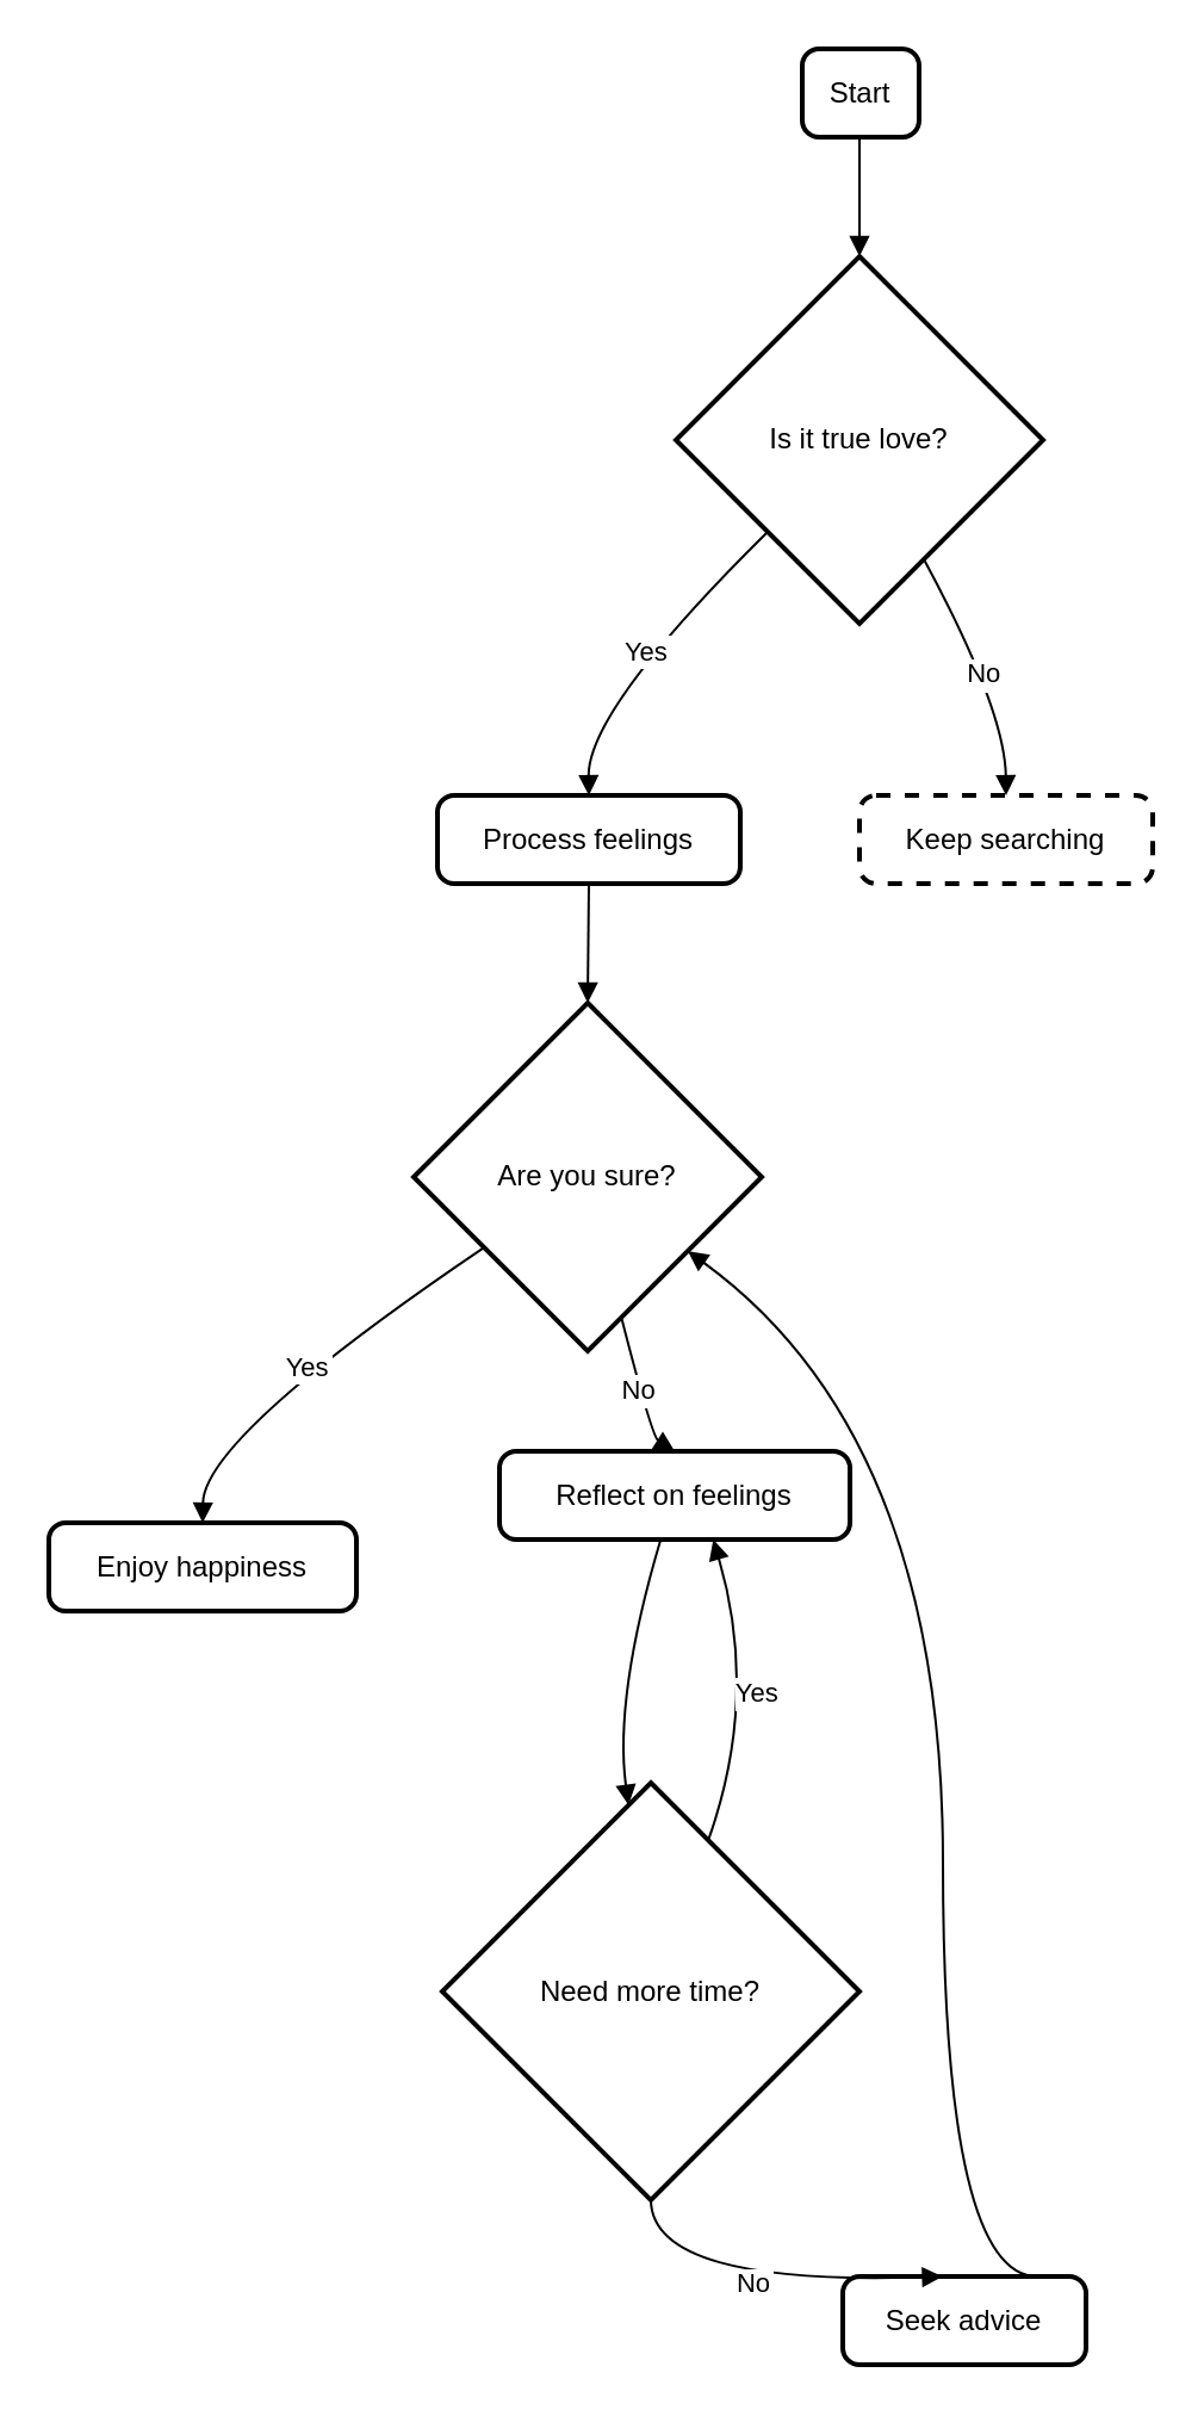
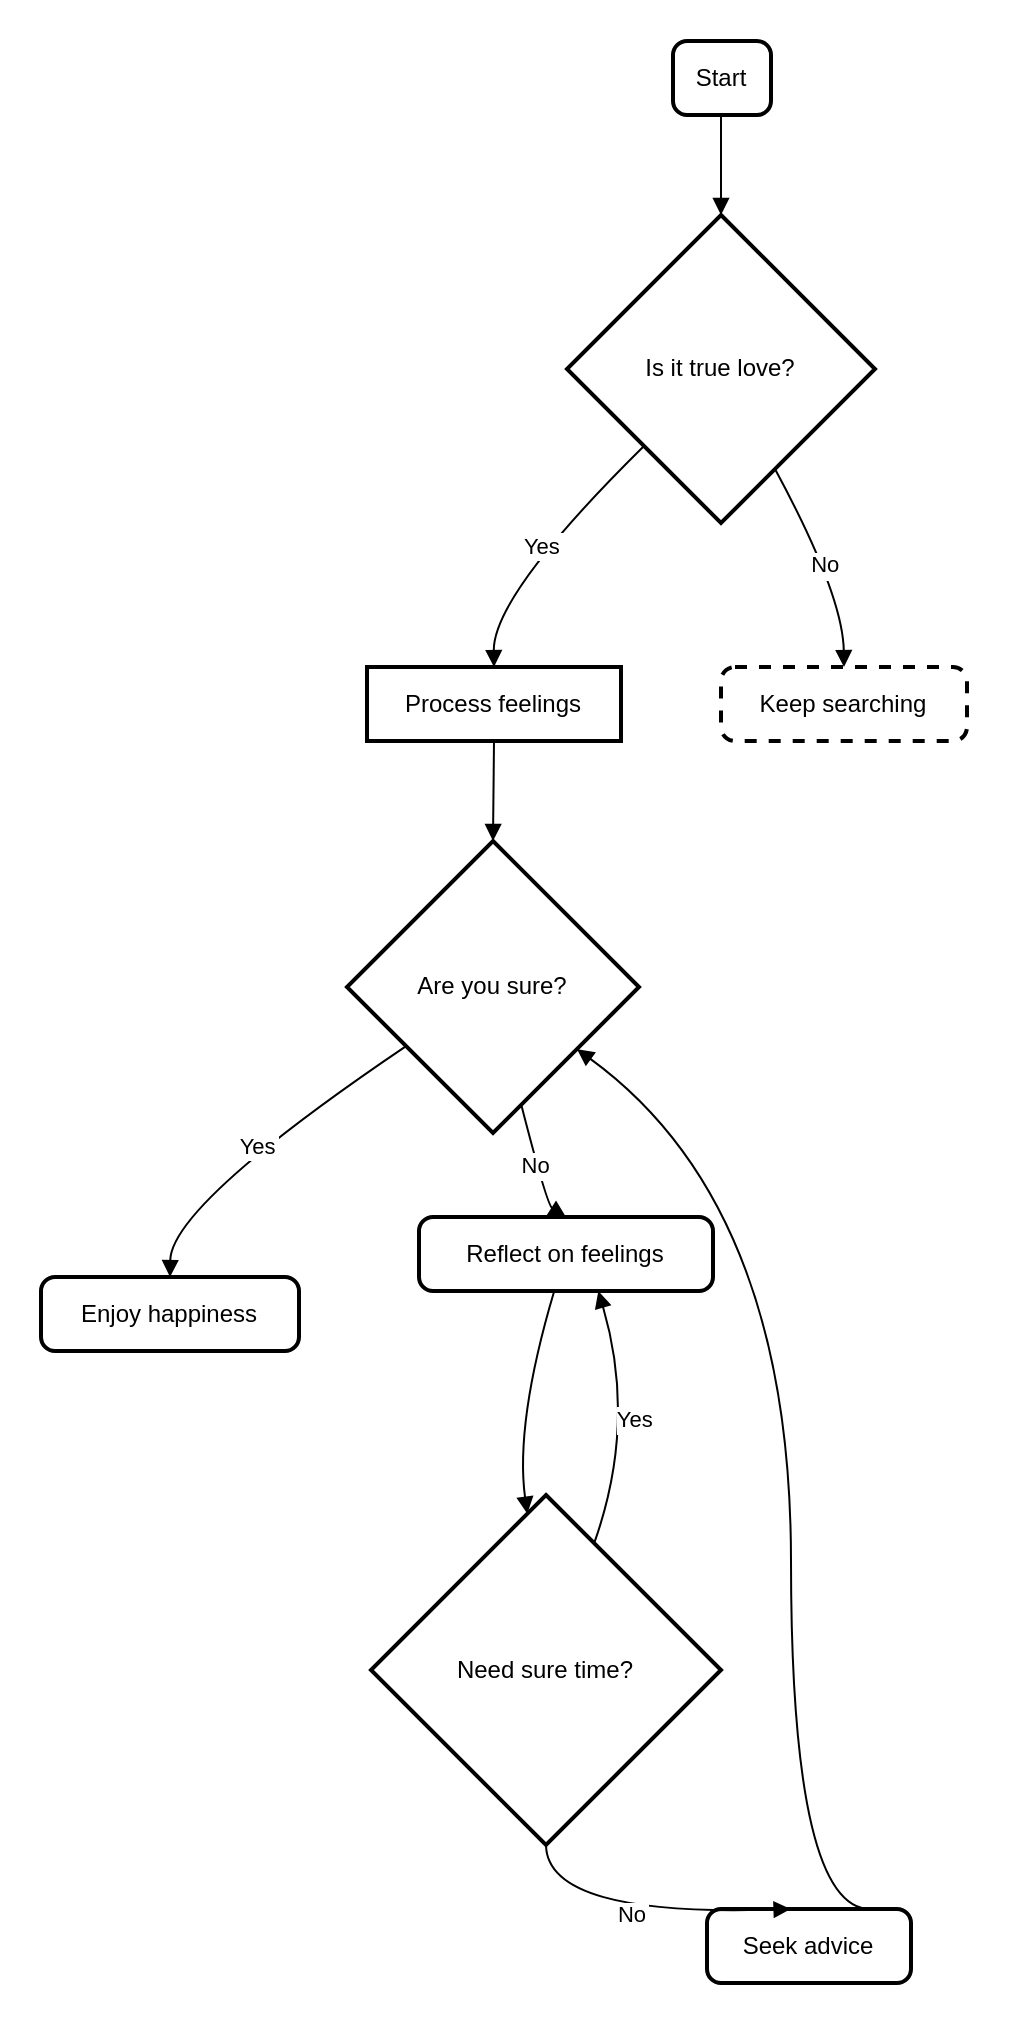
  <mxCell id="0" />
  <mxCell id="1" parent="0" />
  <mxCell id="2" value="Start" style="rounded=1;absoluteArcSize=1;arcSize=14;whiteSpace=wrap;strokeWidth=2;" vertex="1" parent="1"><mxGeometry x="336" y="20" width="49" height="37" as="geometry" /></mxCell>
  <mxCell id="3" value="Is it true love?" style="rhombus;strokeWidth=2;whiteSpace=wrap;" vertex="1" parent="1"><mxGeometry x="283" y="107" width="154" height="154" as="geometry" /></mxCell>
- <mxCell id="4" value="Process feelings" style="rounded=1;absoluteArcSize=1;arcSize=14;whiteSpace=wrap;strokeWidth=2;" vertex="1" parent="1"><mxGeometry x="183" y="333" width="127" height="37" as="geometry" /></mxCell>
+ <mxCell id="4" value="Process feelings" style="absoluteArcSize=1;arcSize=14;whiteSpace=wrap;strokeWidth=2;rounded=0;" vertex="1" parent="1"><mxGeometry x="183" y="333" width="127" height="37" as="geometry" /></mxCell>
  <mxCell id="5" value="Are you sure?" style="rhombus;strokeWidth=2;whiteSpace=wrap;" vertex="1" parent="1"><mxGeometry x="173" y="420" width="146" height="146" as="geometry" /></mxCell>
  <mxCell id="6" value="Enjoy happiness" style="rounded=1;absoluteArcSize=1;arcSize=14;whiteSpace=wrap;strokeWidth=2;" vertex="1" parent="1"><mxGeometry x="20" y="638" width="129" height="37" as="geometry" /></mxCell>
  <mxCell id="7" value="Reflect on feelings" style="rounded=1;absoluteArcSize=1;arcSize=14;whiteSpace=wrap;strokeWidth=2;" vertex="1" parent="1"><mxGeometry x="209" y="608" width="147" height="37" as="geometry" /></mxCell>
- <mxCell id="8" value="Need more time?" style="rhombus;strokeWidth=2;whiteSpace=wrap;" vertex="1" parent="1"><mxGeometry x="185" y="747" width="175" height="175" as="geometry" /></mxCell>
+ <mxCell id="8" value="Need sure time?" style="rhombus;strokeWidth=2;whiteSpace=wrap;" vertex="1" parent="1"><mxGeometry x="185" y="747" width="175" height="175" as="geometry" /></mxCell>
  <mxCell id="9" value="Seek advice" style="rounded=1;absoluteArcSize=1;arcSize=14;whiteSpace=wrap;strokeWidth=2;" vertex="1" parent="1"><mxGeometry x="353" y="954" width="102" height="37" as="geometry" /></mxCell>
  <mxCell id="10" value="Keep searching" style="rounded=1;absoluteArcSize=1;arcSize=14;whiteSpace=wrap;strokeWidth=2;dashed=1;" vertex="1" parent="1"><mxGeometry x="360" y="333" width="123" height="37" as="geometry" /></mxCell>
  <mxCell id="11" value="" style="curved=1;startArrow=none;endArrow=block;exitX=0.49;exitY=1;entryX=0.5;entryY=0;rounded=0;" edge="1" parent="1" source="2" target="3"><mxGeometry relative="1" as="geometry"><Array as="points" /></mxGeometry></mxCell>
  <mxCell id="12" value="Yes" style="curved=1;startArrow=none;endArrow=block;exitX=0;exitY=1;entryX=0.5;entryY=0;rounded=0;" edge="1" parent="1" source="3" target="4"><mxGeometry relative="1" as="geometry"><Array as="points"><mxPoint x="246" y="297" /></Array></mxGeometry></mxCell>
  <mxCell id="13" value="" style="curved=1;startArrow=none;endArrow=block;exitX=0.5;exitY=1;entryX=0.5;entryY=0;rounded=0;" edge="1" parent="1" source="4" target="5"><mxGeometry relative="1" as="geometry"><Array as="points" /></mxGeometry></mxCell>
  <mxCell id="14" value="Yes" style="curved=1;startArrow=none;endArrow=block;exitX=0;exitY=0.84;entryX=0.5;entryY=0;rounded=0;" edge="1" parent="1" source="5" target="6"><mxGeometry relative="1" as="geometry"><Array as="points"><mxPoint x="85" y="602" /></Array></mxGeometry></mxCell>
  <mxCell id="15" value="No" style="curved=1;startArrow=none;endArrow=block;exitX=0.62;exitY=1;entryX=0.5;entryY=0;rounded=0;" edge="1" parent="1" source="5" target="7"><mxGeometry relative="1" as="geometry"><Array as="points"><mxPoint x="273" y="602" /></Array></mxGeometry></mxCell>
  <mxCell id="16" value="" style="curved=1;startArrow=none;endArrow=block;exitX=0.46;exitY=1;entryX=0.44;entryY=0;rounded=0;" edge="1" parent="1" source="7" target="8"><mxGeometry relative="1" as="geometry"><Array as="points"><mxPoint x="257" y="711" /></Array></mxGeometry></mxCell>
  <mxCell id="17" value="Yes" style="curved=1;startArrow=none;endArrow=block;exitX=0.69;exitY=0;entryX=0.61;entryY=1;rounded=0;" edge="1" parent="1" source="8" target="7"><mxGeometry relative="1" as="geometry"><Array as="points"><mxPoint x="318" y="711" /></Array></mxGeometry></mxCell>
  <mxCell id="18" value="No" style="curved=1;startArrow=none;endArrow=block;exitX=0.5;exitY=1;entryX=0.41;entryY=0;rounded=0;" edge="1" parent="1" source="8" target="9"><mxGeometry relative="1" as="geometry"><Array as="points"><mxPoint x="273" y="958" /></Array></mxGeometry></mxCell>
  <mxCell id="19" value="" style="curved=1;startArrow=none;endArrow=block;exitX=0.82;exitY=0;entryX=1;entryY=0.87;rounded=0;" edge="1" parent="1" source="9" target="5"><mxGeometry relative="1" as="geometry"><Array as="points"><mxPoint x="395" y="958" /><mxPoint x="395" y="602" /></Array></mxGeometry></mxCell>
  <mxCell id="20" value="No" style="curved=1;startArrow=none;endArrow=block;exitX=0.77;exitY=1;entryX=0.5;entryY=0;rounded=0;" edge="1" parent="1" source="3" target="10"><mxGeometry relative="1" as="geometry"><Array as="points"><mxPoint x="421" y="297" /></Array></mxGeometry></mxCell>
